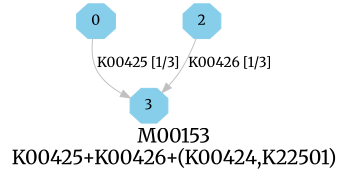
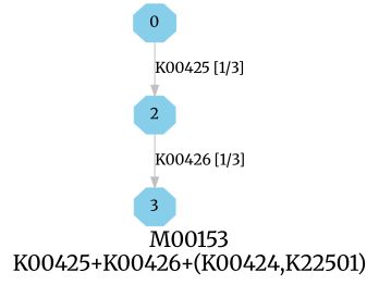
  digraph {
    fontname=Merriweather
    fontsize=20
    label="M00153\nK00425+K00426+(K00424,K22501)"
    node [color=skyblue fontname=Merriweather shape=octagon style=filled]
    edge [color=grey fontname=Merriweather]
    0 [height=.3 width=.3]
    2 [height=.3 width=.3]
    3 [height=.3 width=.3]
    subgraph sub_1 {
      0
      2
      3
    }
-   0 -> 3 [label="K00425 [1/3]"]
+   0 -> 2 [label="K00425 [1/3]"]
    2 -> 3 [label="K00426 [1/3]"]
  }
